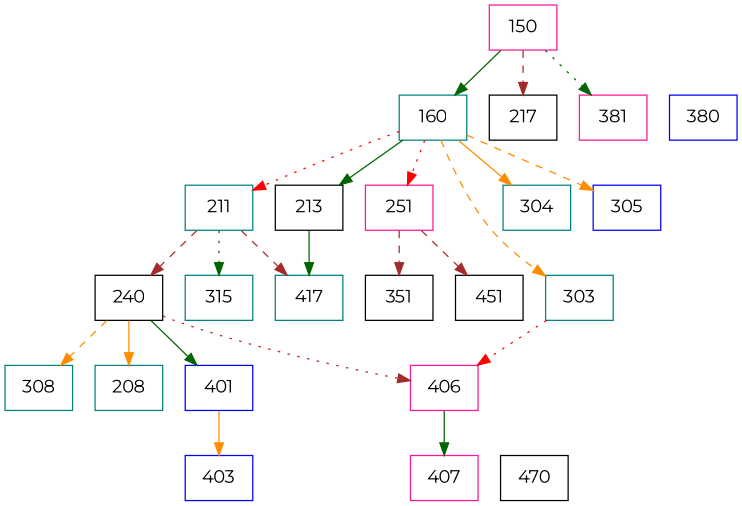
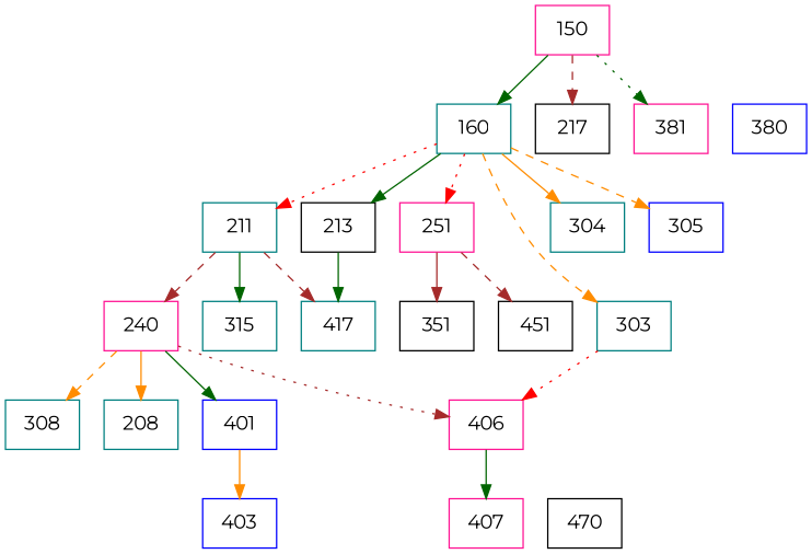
  digraph {
    fontname=Montserrat
    node [color=teal fontname=Montserrat shape=box]
    edge [color=darkgreen fontname=Montserrat style=solid]
    403 [color=blue]
    n2 [color=black label=470]
    160
    380 [color=blue]
    211
    213 [color=black]
    251 [color=deeppink]
    303
    304
    305 [color=blue]
    150 [color=deeppink]
    217 [color=black]
    381 [color=deeppink]
-   240 [color=black]
+   240 [color=deeppink]
    315
    417
    351 [color=black]
    451 [color=black]
    406 [color=deeppink]
    208
    308
    401 [color=blue]
    407 [color=deeppink]
    subgraph sub_1 {
      rank=same
      403
      n2
    }
    subgraph sub_2 {
      rank=same
      160
      380
    }
    160 -> 211 [color=red style=dotted]
    160 -> 213
    160 -> 251 [color=red style=dotted]
    160 -> 303 [color=darkorange style=dashed]
    160 -> 304 [color=darkorange]
    160 -> 305 [color=darkorange style=dashed]
    211 -> 240 [color=brown style=dashed]
-   211 -> 315 [style=dotted]
+   211 -> 315
    211 -> 417 [color=brown style=dashed]
    213 -> 417
-   251 -> 351 [color=brown style=dashed]
+   251 -> 351 [color=brown]
    251 -> 451 [color=brown style=dashed]
    303 -> 406 [color=red style=dotted]
    150 -> 160
    150 -> 217 [color=brown style=dashed]
    150 -> 381 [style=dotted]
    240 -> 406 [color=brown style=dotted]
    240 -> 208 [color=darkorange]
    240 -> 308 [color=darkorange style=dashed]
    240 -> 401
    406 -> 407
    401 -> 403 [color=darkorange]
  }
